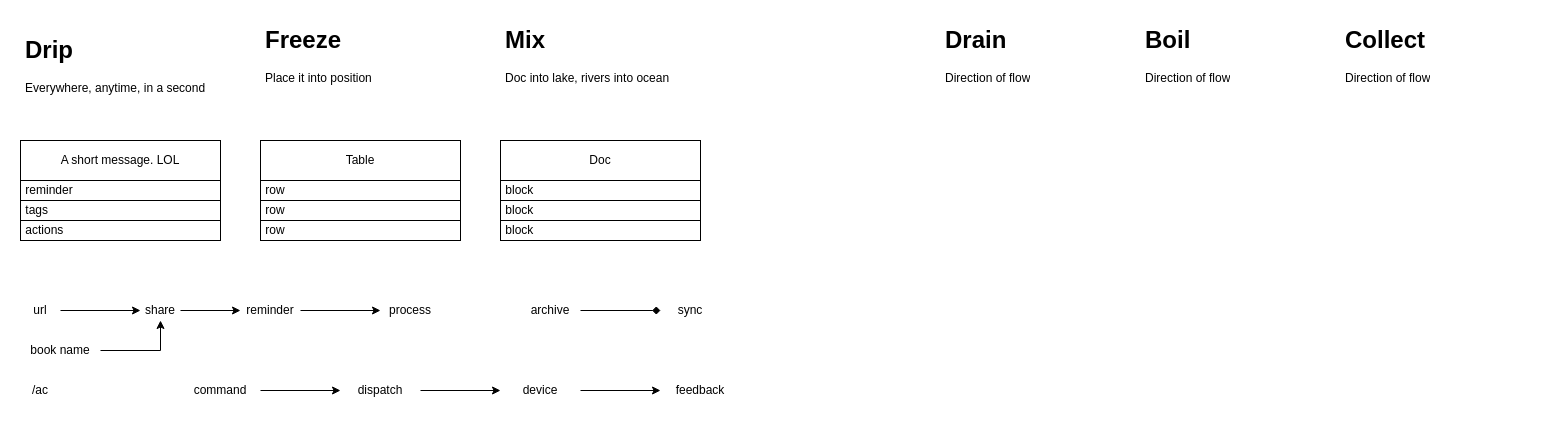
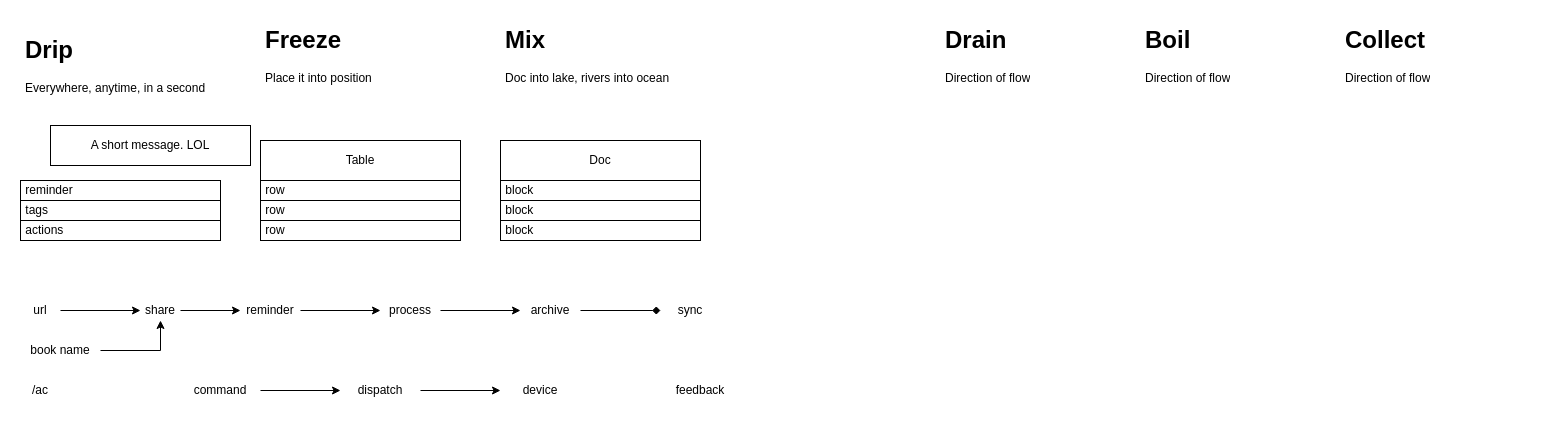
  <mxCell id="0" />
  <mxCell id="1" parent="0" />
  <mxCell id="2" value="&lt;h1&gt;Drip&lt;/h1&gt;&lt;p&gt;Everywhere, anytime, in a second&lt;/p&gt;" style="text;html=1;strokeColor=none;fillColor=none;spacing=5;spacingTop=-20;whiteSpace=wrap;overflow=hidden;rounded=0;" vertex="1" parent="1"><mxGeometry x="20" y="30" width="190" height="70" as="geometry" /></mxCell>
- <mxCell id="3" value="A short message. LOL" style="rounded=0;whiteSpace=wrap;html=1;" vertex="1" parent="1"><mxGeometry x="20" y="140" width="200" height="40" as="geometry" /></mxCell>
+ <mxCell id="3" value="A short message. LOL" style="rounded=0;whiteSpace=wrap;html=1;" vertex="1" parent="1"><mxGeometry x="50" y="125" width="200" height="40" as="geometry" /></mxCell>
  <mxCell id="4" value="&amp;nbsp;reminder" style="rounded=0;whiteSpace=wrap;html=1;align=left;" vertex="1" parent="1"><mxGeometry x="20" y="180" width="200" height="20" as="geometry" /></mxCell>
  <mxCell id="5" value="&amp;nbsp;tags" style="rounded=0;whiteSpace=wrap;html=1;align=left;" vertex="1" parent="1"><mxGeometry x="20" y="200" width="200" height="20" as="geometry" /></mxCell>
  <mxCell id="6" value="&amp;nbsp;actions" style="rounded=0;whiteSpace=wrap;html=1;align=left;" vertex="1" parent="1"><mxGeometry x="20" y="220" width="200" height="20" as="geometry" /></mxCell>
  <mxCell id="7" value="&lt;h1&gt;Freeze&lt;/h1&gt;&lt;p&gt;Place it into position&lt;/p&gt;" style="text;html=1;strokeColor=none;fillColor=none;spacing=5;spacingTop=-20;whiteSpace=wrap;overflow=hidden;rounded=0;" vertex="1" parent="1"><mxGeometry x="260" y="20" width="190" height="70" as="geometry" /></mxCell>
  <mxCell id="8" value="Table" style="rounded=0;whiteSpace=wrap;html=1;" vertex="1" parent="1"><mxGeometry x="260" y="140" width="200" height="40" as="geometry" /></mxCell>
  <mxCell id="9" value="&amp;nbsp;row" style="rounded=0;whiteSpace=wrap;html=1;align=left;" vertex="1" parent="1"><mxGeometry x="260" y="180" width="200" height="20" as="geometry" /></mxCell>
  <mxCell id="10" value="&amp;nbsp;row" style="rounded=0;whiteSpace=wrap;html=1;align=left;" vertex="1" parent="1"><mxGeometry x="260" y="200" width="200" height="20" as="geometry" /></mxCell>
  <mxCell id="11" value="&amp;nbsp;row" style="rounded=0;whiteSpace=wrap;html=1;align=left;" vertex="1" parent="1"><mxGeometry x="260" y="220" width="200" height="20" as="geometry" /></mxCell>
  <mxCell id="12" value="&lt;h1&gt;Mix&lt;/h1&gt;&lt;p&gt;Doc into lake, rivers into ocean&lt;/p&gt;" style="text;html=1;strokeColor=none;fillColor=none;spacing=5;spacingTop=-20;whiteSpace=wrap;overflow=hidden;rounded=0;" vertex="1" parent="1"><mxGeometry x="500" y="20" width="190" height="70" as="geometry" /></mxCell>
  <mxCell id="13" value="Doc" style="rounded=0;whiteSpace=wrap;html=1;" vertex="1" parent="1"><mxGeometry x="500" y="140" width="200" height="40" as="geometry" /></mxCell>
  <mxCell id="14" value="&amp;nbsp;block" style="rounded=0;whiteSpace=wrap;html=1;align=left;" vertex="1" parent="1"><mxGeometry x="500" y="180" width="200" height="20" as="geometry" /></mxCell>
  <mxCell id="15" value="&amp;nbsp;block" style="rounded=0;whiteSpace=wrap;html=1;align=left;" vertex="1" parent="1"><mxGeometry x="500" y="200" width="200" height="20" as="geometry" /></mxCell>
  <mxCell id="16" value="&amp;nbsp;block" style="rounded=0;whiteSpace=wrap;html=1;align=left;" vertex="1" parent="1"><mxGeometry x="500" y="220" width="200" height="20" as="geometry" /></mxCell>
  <mxCell id="17" value="&lt;h1&gt;Boil&lt;/h1&gt;&lt;p&gt;Direction of flow&lt;/p&gt;" style="text;html=1;strokeColor=none;fillColor=none;spacing=5;spacingTop=-20;whiteSpace=wrap;overflow=hidden;rounded=0;" vertex="1" parent="1"><mxGeometry x="1140" y="20" width="190" height="70" as="geometry" /></mxCell>
  <mxCell id="18" value="&lt;h1&gt;Collect&lt;/h1&gt;&lt;p&gt;Direction of flow&lt;/p&gt;" style="text;html=1;strokeColor=none;fillColor=none;spacing=5;spacingTop=-20;whiteSpace=wrap;overflow=hidden;rounded=0;" vertex="1" parent="1"><mxGeometry x="1340" y="20" width="190" height="70" as="geometry" /></mxCell>
  <mxCell id="19" value="&lt;h1&gt;Drain&lt;/h1&gt;&lt;p&gt;Direction of flow&lt;/p&gt;" style="text;html=1;strokeColor=none;fillColor=none;spacing=5;spacingTop=-20;whiteSpace=wrap;overflow=hidden;rounded=0;" vertex="1" parent="1"><mxGeometry x="940" y="20" width="190" height="70" as="geometry" /></mxCell>
  <mxCell id="20" value="" style="edgeStyle=orthogonalEdgeStyle;rounded=0;orthogonalLoop=1;jettySize=auto;html=1;" edge="1" parent="1" source="21" target="23"><mxGeometry relative="1" as="geometry" /></mxCell>
  <mxCell id="21" value="url" style="text;html=1;strokeColor=none;fillColor=none;align=center;verticalAlign=middle;whiteSpace=wrap;rounded=0;" vertex="1" parent="1"><mxGeometry x="20" y="300" width="40" height="20" as="geometry" /></mxCell>
  <mxCell id="22" value="" style="edgeStyle=orthogonalEdgeStyle;rounded=0;orthogonalLoop=1;jettySize=auto;html=1;" edge="1" parent="1" source="23" target="25"><mxGeometry relative="1" as="geometry" /></mxCell>
  <mxCell id="23" value="share" style="text;html=1;strokeColor=none;fillColor=none;align=center;verticalAlign=middle;whiteSpace=wrap;rounded=0;" vertex="1" parent="1"><mxGeometry x="140" y="300" width="40" height="20" as="geometry" /></mxCell>
  <mxCell id="24" value="" style="edgeStyle=orthogonalEdgeStyle;rounded=0;orthogonalLoop=1;jettySize=auto;html=1;" edge="1" parent="1" source="25" target="27"><mxGeometry relative="1" as="geometry" /></mxCell>
  <mxCell id="25" value="reminder" style="text;html=1;strokeColor=none;fillColor=none;align=center;verticalAlign=middle;whiteSpace=wrap;rounded=0;" vertex="1" parent="1"><mxGeometry x="240" y="300" width="60" height="20" as="geometry" /></mxCell>
+ <mxCell id="26" value="" style="edgeStyle=orthogonalEdgeStyle;rounded=0;orthogonalLoop=1;jettySize=auto;html=1;" edge="1" parent="1" source="27" target="29"><mxGeometry relative="1" as="geometry" /></mxCell>
  <mxCell id="27" value="process" style="text;html=1;strokeColor=none;fillColor=none;align=center;verticalAlign=middle;whiteSpace=wrap;rounded=0;" vertex="1" parent="1"><mxGeometry x="380" y="300" width="60" height="20" as="geometry" /></mxCell>
  <mxCell id="28" value="" style="edgeStyle=orthogonalEdgeStyle;rounded=0;orthogonalLoop=1;jettySize=auto;html=1;endArrow=diamond;" edge="1" parent="1" source="29" target="30"><mxGeometry relative="1" as="geometry" /></mxCell>
  <mxCell id="29" value="archive" style="text;html=1;strokeColor=none;fillColor=none;align=center;verticalAlign=middle;whiteSpace=wrap;rounded=0;" vertex="1" parent="1"><mxGeometry x="520" y="300" width="60" height="20" as="geometry" /></mxCell>
  <mxCell id="30" value="sync" style="text;html=1;strokeColor=none;fillColor=none;align=center;verticalAlign=middle;whiteSpace=wrap;rounded=0;" vertex="1" parent="1"><mxGeometry x="660" y="300" width="60" height="20" as="geometry" /></mxCell>
  <mxCell id="31" value="" style="edgeStyle=orthogonalEdgeStyle;rounded=0;orthogonalLoop=1;jettySize=auto;html=1;" edge="1" parent="1" source="32" target="23"><mxGeometry relative="1" as="geometry" /></mxCell>
  <mxCell id="32" value="book name" style="text;html=1;strokeColor=none;fillColor=none;align=center;verticalAlign=middle;whiteSpace=wrap;rounded=0;" vertex="1" parent="1"><mxGeometry x="20" y="340" width="80" height="20" as="geometry" /></mxCell>
  <mxCell id="33" value="/ac" style="text;html=1;strokeColor=none;fillColor=none;align=center;verticalAlign=middle;whiteSpace=wrap;rounded=0;" vertex="1" parent="1"><mxGeometry x="20" y="380" width="40" height="20" as="geometry" /></mxCell>
  <mxCell id="34" value="" style="edgeStyle=orthogonalEdgeStyle;rounded=0;orthogonalLoop=1;jettySize=auto;html=1;" edge="1" parent="1" source="35" target="37"><mxGeometry relative="1" as="geometry" /></mxCell>
  <mxCell id="35" value="command" style="text;html=1;strokeColor=none;fillColor=none;align=center;verticalAlign=middle;whiteSpace=wrap;rounded=0;" vertex="1" parent="1"><mxGeometry x="180" y="380" width="80" height="20" as="geometry" /></mxCell>
  <mxCell id="36" value="" style="edgeStyle=orthogonalEdgeStyle;rounded=0;orthogonalLoop=1;jettySize=auto;html=1;" edge="1" parent="1" source="37" target="39"><mxGeometry relative="1" as="geometry" /></mxCell>
  <mxCell id="37" value="dispatch" style="text;html=1;strokeColor=none;fillColor=none;align=center;verticalAlign=middle;whiteSpace=wrap;rounded=0;" vertex="1" parent="1"><mxGeometry x="340" y="380" width="80" height="20" as="geometry" /></mxCell>
- <mxCell id="38" value="" style="edgeStyle=orthogonalEdgeStyle;rounded=0;orthogonalLoop=1;jettySize=auto;html=1;" edge="1" parent="1" source="39" target="40"><mxGeometry relative="1" as="geometry" /></mxCell>
  <mxCell id="39" value="device" style="text;html=1;strokeColor=none;fillColor=none;align=center;verticalAlign=middle;whiteSpace=wrap;rounded=0;" vertex="1" parent="1"><mxGeometry x="500" y="380" width="80" height="20" as="geometry" /></mxCell>
  <mxCell id="40" value="feedback" style="text;html=1;strokeColor=none;fillColor=none;align=center;verticalAlign=middle;whiteSpace=wrap;rounded=0;" vertex="1" parent="1"><mxGeometry x="660" y="380" width="80" height="20" as="geometry" /></mxCell>
